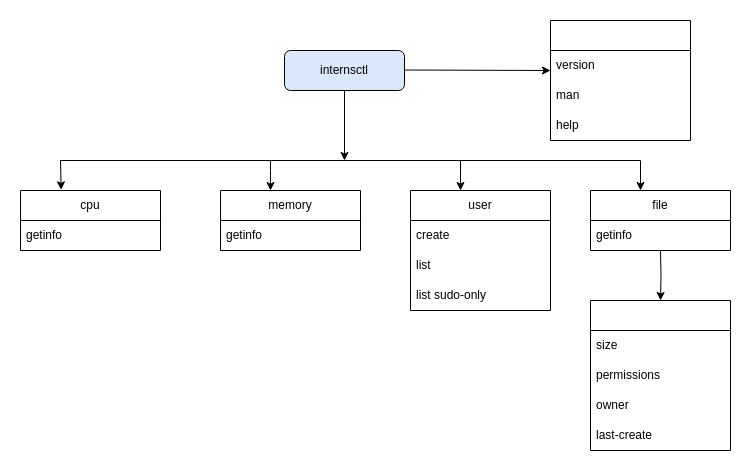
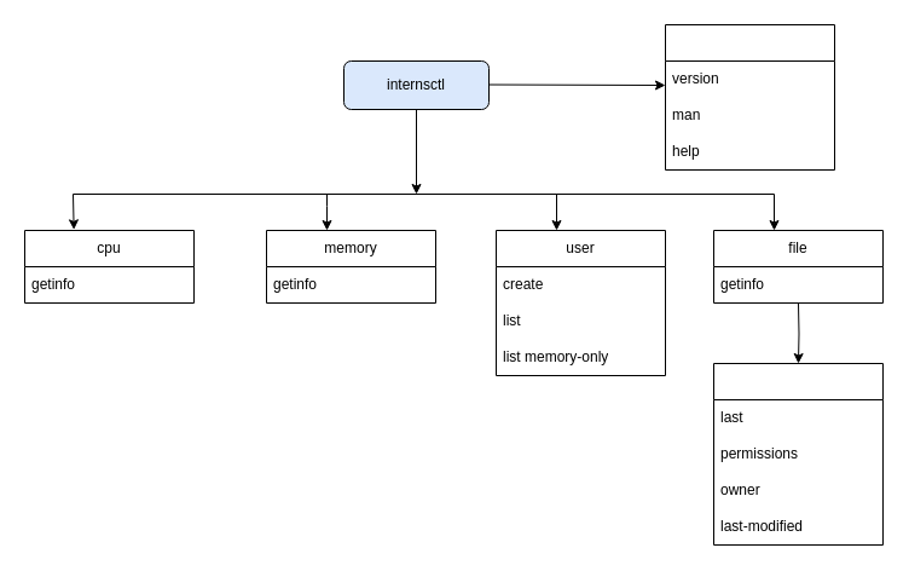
  <mxCell id="0" />
  <mxCell id="1" parent="0" />
  <mxCell id="2" value="internsctl" style="rounded=1;whiteSpace=wrap;html=1;fontSize=12;glass=0;strokeWidth=1;shadow=0;fillColor=#dae8fc;" parent="1" vertex="1"><mxGeometry x="284" y="50" width="120" height="40" as="geometry" /></mxCell>
  <mxCell id="3" value="" style="endArrow=none;html=1;rounded=0;" edge="1" parent="1"><mxGeometry width="50" height="50" relative="1" as="geometry"><mxPoint x="60" y="160" as="sourcePoint" /><mxPoint x="640" y="160" as="targetPoint" /><Array as="points" /></mxGeometry></mxCell>
  <mxCell id="4" value="" style="endArrow=classic;html=1;rounded=0;entryX=0.422;entryY=-0.011;entryDx=0;entryDy=0;entryPerimeter=0;" edge="1" parent="1"><mxGeometry width="50" height="50" relative="1" as="geometry"><mxPoint x="60" y="160" as="sourcePoint" /><mxPoint x="60.64" y="189.34" as="targetPoint" /><Array as="points"><mxPoint x="60" y="160" /></Array></mxGeometry></mxCell>
  <mxCell id="5" value="" style="endArrow=classic;html=1;rounded=0;exitX=0.5;exitY=1;exitDx=0;exitDy=0;" edge="1" parent="1" source="2"><mxGeometry width="50" height="50" relative="1" as="geometry"><mxPoint x="350" y="250" as="sourcePoint" /><mxPoint x="344" y="160" as="targetPoint" /></mxGeometry></mxCell>
  <mxCell id="6" value="" style="endArrow=classic;html=1;rounded=0;entryX=0.5;entryY=0;entryDx=0;entryDy=0;" edge="1" parent="1"><mxGeometry width="50" height="50" relative="1" as="geometry"><mxPoint x="270" y="160" as="sourcePoint" /><mxPoint x="270" y="190" as="targetPoint" /><Array as="points"><mxPoint x="270" y="160" /><mxPoint x="270" y="170" /></Array></mxGeometry></mxCell>
  <mxCell id="7" value="" style="endArrow=classic;html=1;rounded=0;entryX=0.5;entryY=0;entryDx=0;entryDy=0;" edge="1" parent="1"><mxGeometry width="50" height="50" relative="1" as="geometry"><mxPoint x="640" y="160" as="sourcePoint" /><mxPoint x="640" y="190" as="targetPoint" /></mxGeometry></mxCell>
  <mxCell id="8" value="" style="endArrow=classic;html=1;rounded=0;entryX=0.5;entryY=0;entryDx=0;entryDy=0;" edge="1" parent="1"><mxGeometry width="50" height="50" relative="1" as="geometry"><mxPoint x="460" y="160" as="sourcePoint" /><mxPoint x="460" y="190" as="targetPoint" /></mxGeometry></mxCell>
  <mxCell id="9" value="cpu" style="swimlane;fontStyle=0;childLayout=stackLayout;horizontal=1;startSize=30;horizontalStack=0;resizeParent=1;resizeParentMax=0;resizeLast=0;collapsible=1;marginBottom=0;whiteSpace=wrap;html=1;" vertex="1" parent="1"><mxGeometry x="20" y="190" width="140" height="60" as="geometry" /></mxCell>
  <mxCell id="10" value="getinfo" style="text;strokeColor=none;fillColor=none;align=left;verticalAlign=middle;spacingLeft=4;spacingRight=4;overflow=hidden;points=[[0,0.5],[1,0.5]];portConstraint=eastwest;rotatable=0;whiteSpace=wrap;html=1;" vertex="1" parent="9"><mxGeometry y="30" width="140" height="30" as="geometry" /></mxCell>
  <mxCell id="11" value="memory" style="swimlane;fontStyle=0;childLayout=stackLayout;horizontal=1;startSize=30;horizontalStack=0;resizeParent=1;resizeParentMax=0;resizeLast=0;collapsible=1;marginBottom=0;whiteSpace=wrap;html=1;" vertex="1" parent="1"><mxGeometry x="220" y="190" width="140" height="60" as="geometry" /></mxCell>
  <mxCell id="12" value="getinfo" style="text;strokeColor=none;fillColor=none;align=left;verticalAlign=middle;spacingLeft=4;spacingRight=4;overflow=hidden;points=[[0,0.5],[1,0.5]];portConstraint=eastwest;rotatable=0;whiteSpace=wrap;html=1;" vertex="1" parent="11"><mxGeometry y="30" width="140" height="30" as="geometry" /></mxCell>
  <mxCell id="13" value="user" style="swimlane;fontStyle=0;childLayout=stackLayout;horizontal=1;startSize=30;horizontalStack=0;resizeParent=1;resizeParentMax=0;resizeLast=0;collapsible=1;marginBottom=0;whiteSpace=wrap;html=1;" vertex="1" parent="1"><mxGeometry x="410" y="190" width="140" height="120" as="geometry" /></mxCell>
  <mxCell id="14" value="create" style="text;strokeColor=none;fillColor=none;align=left;verticalAlign=middle;spacingLeft=4;spacingRight=4;overflow=hidden;points=[[0,0.5],[1,0.5]];portConstraint=eastwest;rotatable=0;whiteSpace=wrap;html=1;" vertex="1" parent="13"><mxGeometry y="30" width="140" height="30" as="geometry" /></mxCell>
  <mxCell id="15" value="list&amp;nbsp;" style="text;strokeColor=none;fillColor=none;align=left;verticalAlign=middle;spacingLeft=4;spacingRight=4;overflow=hidden;points=[[0,0.5],[1,0.5]];portConstraint=eastwest;rotatable=0;whiteSpace=wrap;html=1;" vertex="1" parent="13"><mxGeometry y="60" width="140" height="30" as="geometry" /></mxCell>
- <mxCell id="16" value="list sudo-only" style="text;strokeColor=none;fillColor=none;align=left;verticalAlign=middle;spacingLeft=4;spacingRight=4;overflow=hidden;points=[[0,0.5],[1,0.5]];portConstraint=eastwest;rotatable=0;whiteSpace=wrap;html=1;" vertex="1" parent="13"><mxGeometry y="90" width="140" height="30" as="geometry" /></mxCell>
+ <mxCell id="16" value="list memory-only" style="text;strokeColor=none;fillColor=none;align=left;verticalAlign=middle;spacingLeft=4;spacingRight=4;overflow=hidden;points=[[0,0.5],[1,0.5]];portConstraint=eastwest;rotatable=0;whiteSpace=wrap;html=1;" vertex="1" parent="13"><mxGeometry y="90" width="140" height="30" as="geometry" /></mxCell>
  <mxCell id="17" value="file" style="swimlane;fontStyle=0;childLayout=stackLayout;horizontal=1;startSize=30;horizontalStack=0;resizeParent=1;resizeParentMax=0;resizeLast=0;collapsible=1;marginBottom=0;whiteSpace=wrap;html=1;" vertex="1" parent="1"><mxGeometry x="590" y="190" width="140" height="60" as="geometry" /></mxCell>
  <mxCell id="18" value="getinfo" style="text;strokeColor=none;fillColor=none;align=left;verticalAlign=middle;spacingLeft=4;spacingRight=4;overflow=hidden;points=[[0,0.5],[1,0.5]];portConstraint=eastwest;rotatable=0;whiteSpace=wrap;html=1;" vertex="1" parent="17"><mxGeometry y="30" width="140" height="30" as="geometry" /></mxCell>
  <mxCell id="19" value="" style="swimlane;fontStyle=0;childLayout=stackLayout;horizontal=1;startSize=30;horizontalStack=0;resizeParent=1;resizeParentMax=0;resizeLast=0;collapsible=1;marginBottom=0;whiteSpace=wrap;html=1;" vertex="1" parent="1"><mxGeometry x="590" y="300" width="140" height="150" as="geometry" /></mxCell>
- <mxCell id="20" value="size" style="text;strokeColor=none;fillColor=none;align=left;verticalAlign=middle;spacingLeft=4;spacingRight=4;overflow=hidden;points=[[0,0.5],[1,0.5]];portConstraint=eastwest;rotatable=0;whiteSpace=wrap;html=1;" vertex="1" parent="19"><mxGeometry y="30" width="140" height="30" as="geometry" /></mxCell>
+ <mxCell id="20" value="last" style="text;strokeColor=none;fillColor=none;align=left;verticalAlign=middle;spacingLeft=4;spacingRight=4;overflow=hidden;points=[[0,0.5],[1,0.5]];portConstraint=eastwest;rotatable=0;whiteSpace=wrap;html=1;" vertex="1" parent="19"><mxGeometry y="30" width="140" height="30" as="geometry" /></mxCell>
  <mxCell id="21" value="permissions" style="text;strokeColor=none;fillColor=none;align=left;verticalAlign=middle;spacingLeft=4;spacingRight=4;overflow=hidden;points=[[0,0.5],[1,0.5]];portConstraint=eastwest;rotatable=0;whiteSpace=wrap;html=1;" vertex="1" parent="19"><mxGeometry y="60" width="140" height="30" as="geometry" /></mxCell>
  <mxCell id="22" value="owner" style="text;strokeColor=none;fillColor=none;align=left;verticalAlign=middle;spacingLeft=4;spacingRight=4;overflow=hidden;points=[[0,0.5],[1,0.5]];portConstraint=eastwest;rotatable=0;whiteSpace=wrap;html=1;" vertex="1" parent="19"><mxGeometry y="90" width="140" height="30" as="geometry" /></mxCell>
- <mxCell id="23" value="last-create" style="text;strokeColor=none;fillColor=none;align=left;verticalAlign=middle;spacingLeft=4;spacingRight=4;overflow=hidden;points=[[0,0.5],[1,0.5]];portConstraint=eastwest;rotatable=0;whiteSpace=wrap;html=1;" vertex="1" parent="19"><mxGeometry y="120" width="140" height="30" as="geometry" /></mxCell>
+ <mxCell id="23" value="last-modified" style="text;strokeColor=none;fillColor=none;align=left;verticalAlign=middle;spacingLeft=4;spacingRight=4;overflow=hidden;points=[[0,0.5],[1,0.5]];portConstraint=eastwest;rotatable=0;whiteSpace=wrap;html=1;" vertex="1" parent="19"><mxGeometry y="120" width="140" height="30" as="geometry" /></mxCell>
  <mxCell id="24" style="edgeStyle=orthogonalEdgeStyle;rounded=0;orthogonalLoop=1;jettySize=auto;html=1;entryX=0.5;entryY=0;entryDx=0;entryDy=0;" edge="1" parent="1" target="19"><mxGeometry relative="1" as="geometry"><mxPoint x="660" y="250" as="sourcePoint" /></mxGeometry></mxCell>
  <mxCell id="25" value="" style="swimlane;fontStyle=0;childLayout=stackLayout;horizontal=1;startSize=30;horizontalStack=0;resizeParent=1;resizeParentMax=0;resizeLast=0;collapsible=1;marginBottom=0;whiteSpace=wrap;html=1;" vertex="1" parent="1"><mxGeometry x="550" y="20" width="140" height="120" as="geometry" /></mxCell>
  <mxCell id="26" value="version" style="text;strokeColor=none;fillColor=none;align=left;verticalAlign=middle;spacingLeft=4;spacingRight=4;overflow=hidden;points=[[0,0.5],[1,0.5]];portConstraint=eastwest;rotatable=0;whiteSpace=wrap;html=1;" vertex="1" parent="25"><mxGeometry y="30" width="140" height="30" as="geometry" /></mxCell>
  <mxCell id="27" value="man" style="text;strokeColor=none;fillColor=none;align=left;verticalAlign=middle;spacingLeft=4;spacingRight=4;overflow=hidden;points=[[0,0.5],[1,0.5]];portConstraint=eastwest;rotatable=0;whiteSpace=wrap;html=1;" vertex="1" parent="25"><mxGeometry y="60" width="140" height="30" as="geometry" /></mxCell>
  <mxCell id="28" value="help" style="text;strokeColor=none;fillColor=none;align=left;verticalAlign=middle;spacingLeft=4;spacingRight=4;overflow=hidden;points=[[0,0.5],[1,0.5]];portConstraint=eastwest;rotatable=0;whiteSpace=wrap;html=1;" vertex="1" parent="25"><mxGeometry y="90" width="140" height="30" as="geometry" /></mxCell>
  <mxCell id="29" value="" style="endArrow=classic;html=1;rounded=0;" edge="1" parent="1"><mxGeometry relative="1" as="geometry"><mxPoint x="404" y="69.5" as="sourcePoint" /><mxPoint x="550" y="70" as="targetPoint" /></mxGeometry></mxCell>
